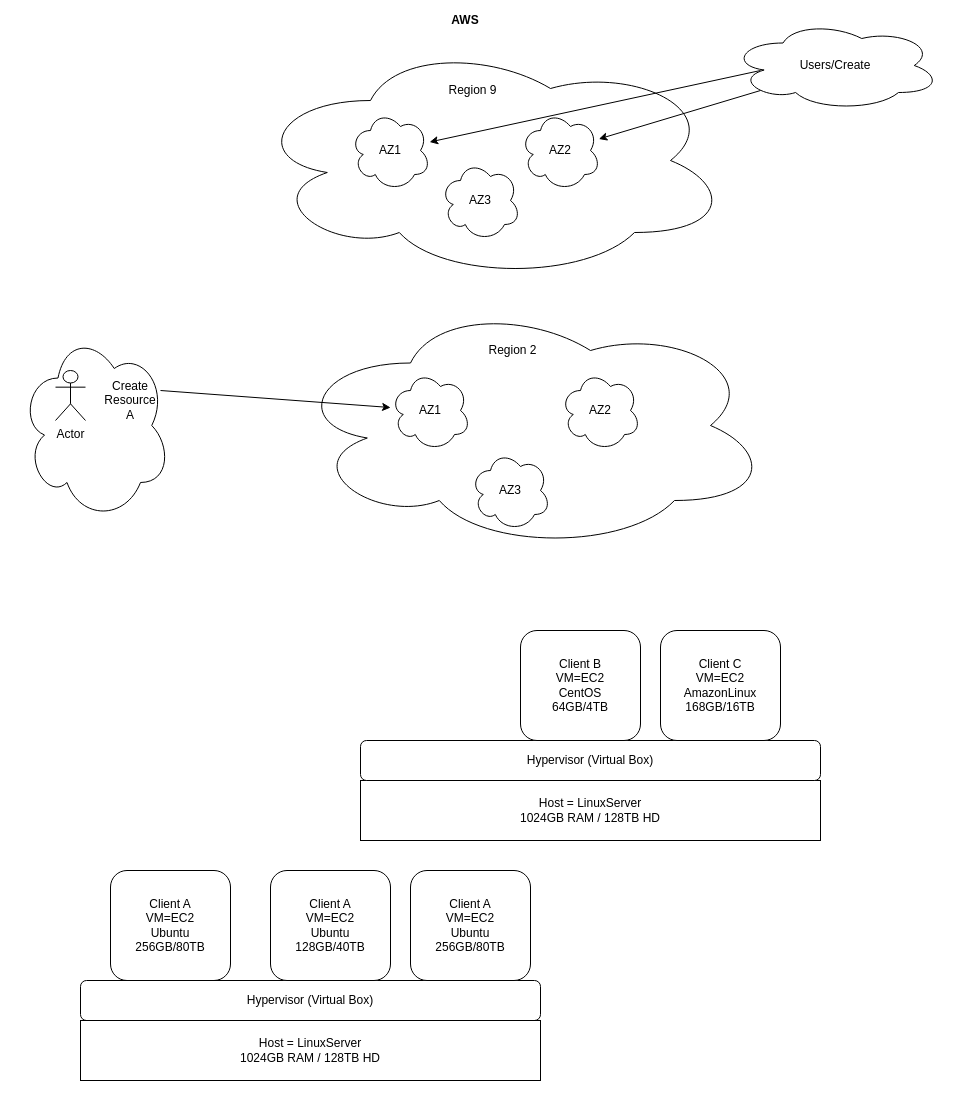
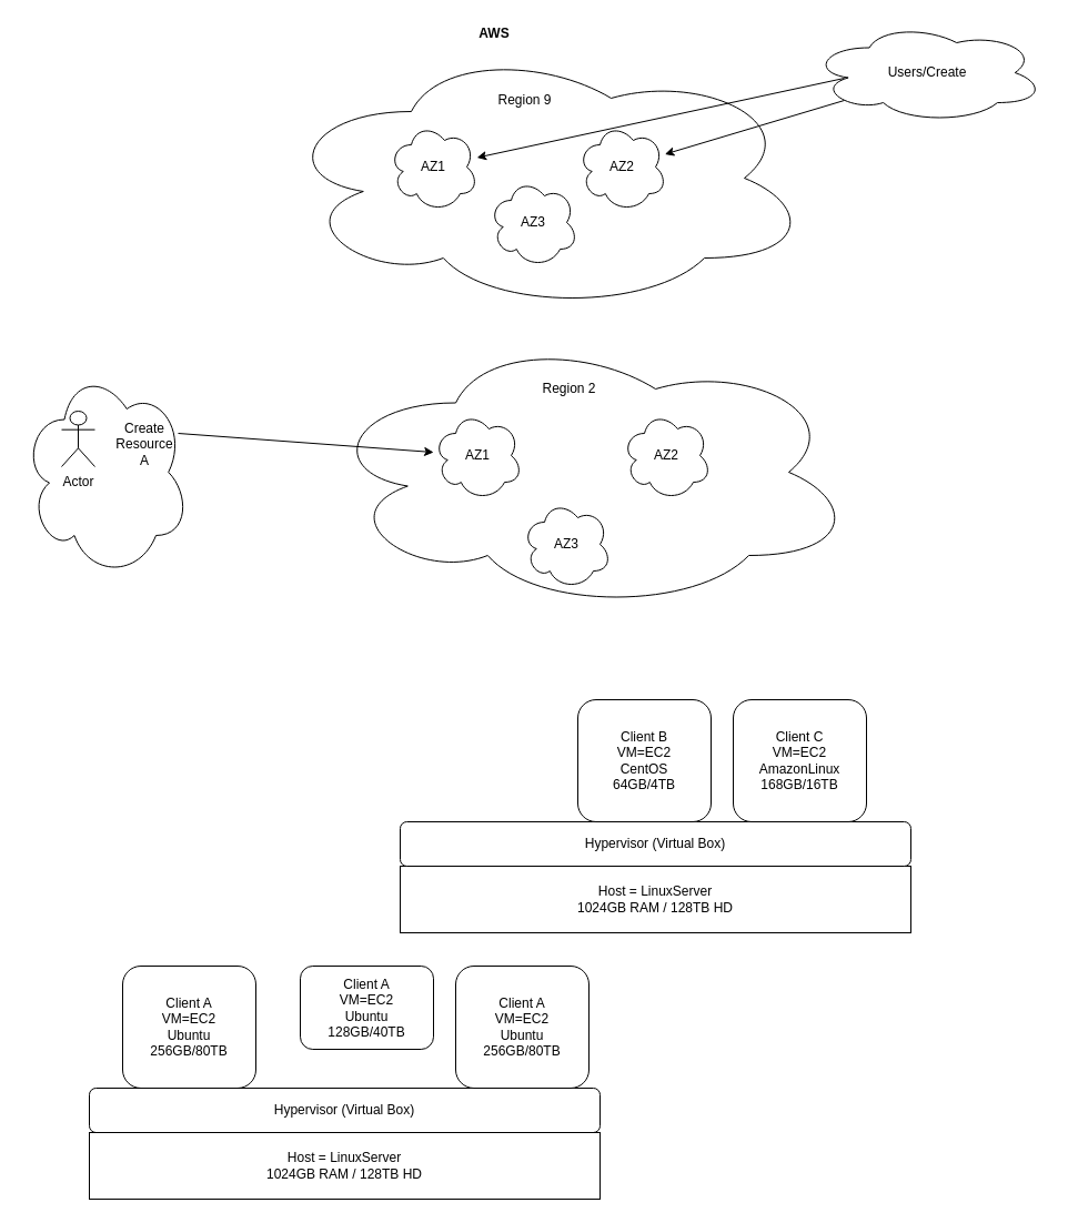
  <mxCell id="0" />
  <mxCell id="1" parent="0" />
- <mxCell id="2" value="&lt;b&gt;AWS&lt;/b&gt;" style="text;html=1;strokeColor=none;fillColor=none;align=center;verticalAlign=middle;whiteSpace=wrap;rounded=0;" vertex="1" parent="1"><mxGeometry x="380" y="10" width="170" height="20" as="geometry" /></mxCell>
+ <mxCell id="2" value="&lt;b&gt;AWS&lt;/b&gt;" style="text;html=1;strokeColor=none;fillColor=none;align=center;verticalAlign=middle;whiteSpace=wrap;rounded=0;" vertex="1" parent="1"><mxGeometry x="360" y="20" width="170" height="20" as="geometry" /></mxCell>
  <mxCell id="3" value="" style="ellipse;shape=cloud;whiteSpace=wrap;html=1;" vertex="1" parent="1"><mxGeometry x="250" y="40" width="480" height="240" as="geometry" /></mxCell>
  <mxCell id="4" value="Region 9" style="text;html=1;strokeColor=none;fillColor=none;align=center;verticalAlign=middle;whiteSpace=wrap;rounded=0;" vertex="1" parent="1"><mxGeometry x="435" y="80" width="75" height="20" as="geometry" /></mxCell>
  <mxCell id="5" value="AZ1" style="ellipse;shape=cloud;whiteSpace=wrap;html=1;" vertex="1" parent="1"><mxGeometry x="350" y="110" width="80" height="80" as="geometry" /></mxCell>
  <mxCell id="6" value="AZ2" style="ellipse;shape=cloud;whiteSpace=wrap;html=1;" vertex="1" parent="1"><mxGeometry x="520" y="110" width="80" height="80" as="geometry" /></mxCell>
  <mxCell id="7" value="AZ3" style="ellipse;shape=cloud;whiteSpace=wrap;html=1;" vertex="1" parent="1"><mxGeometry x="440" y="160" width="80" height="80" as="geometry" /></mxCell>
  <mxCell id="8" value="" style="ellipse;shape=cloud;whiteSpace=wrap;html=1;" vertex="1" parent="1"><mxGeometry x="290" y="300" width="480" height="250" as="geometry" /></mxCell>
  <mxCell id="9" value="AZ1" style="ellipse;shape=cloud;whiteSpace=wrap;html=1;" vertex="1" parent="1"><mxGeometry x="390" y="370" width="80" height="80" as="geometry" /></mxCell>
  <mxCell id="10" value="Region 2" style="text;html=1;strokeColor=none;fillColor=none;align=center;verticalAlign=middle;whiteSpace=wrap;rounded=0;" vertex="1" parent="1"><mxGeometry x="475" y="340" width="75" height="20" as="geometry" /></mxCell>
  <mxCell id="11" value="AZ2" style="ellipse;shape=cloud;whiteSpace=wrap;html=1;" vertex="1" parent="1"><mxGeometry x="560" y="370" width="80" height="80" as="geometry" /></mxCell>
  <mxCell id="12" value="AZ3" style="ellipse;shape=cloud;whiteSpace=wrap;html=1;" vertex="1" parent="1"><mxGeometry x="470" y="450" width="80" height="80" as="geometry" /></mxCell>
  <mxCell id="13" value="" style="ellipse;shape=cloud;whiteSpace=wrap;html=1;" vertex="1" parent="1"><mxGeometry x="20" y="330" width="150" height="190" as="geometry" /></mxCell>
  <mxCell id="14" value="Actor" style="shape=umlActor;verticalLabelPosition=bottom;verticalAlign=top;html=1;outlineConnect=0;" vertex="1" parent="1"><mxGeometry x="55" y="370" width="30" height="50" as="geometry" /></mxCell>
  <mxCell id="15" value="Create Resource A" style="text;html=1;strokeColor=none;fillColor=none;align=center;verticalAlign=middle;whiteSpace=wrap;rounded=0;" vertex="1" parent="1"><mxGeometry x="110" y="390" width="40" height="20" as="geometry" /></mxCell>
  <mxCell id="16" value="" style="endArrow=classic;html=1;" edge="1" parent="1" target="9"><mxGeometry width="50" height="50" relative="1" as="geometry"><mxPoint x="160" y="390" as="sourcePoint" /><mxPoint x="210" y="340" as="targetPoint" /></mxGeometry></mxCell>
  <mxCell id="17" value="Users/Create" style="ellipse;shape=cloud;whiteSpace=wrap;html=1;" vertex="1" parent="1"><mxGeometry x="730" y="20" width="210" height="90" as="geometry" /></mxCell>
  <mxCell id="18" value="" style="endArrow=classic;html=1;" edge="1" parent="1" target="6"><mxGeometry width="50" height="50" relative="1" as="geometry"><mxPoint x="760" y="90" as="sourcePoint" /><mxPoint x="810" y="40" as="targetPoint" /></mxGeometry></mxCell>
  <mxCell id="19" value="" style="endArrow=classic;html=1;" edge="1" parent="1" target="5"><mxGeometry width="50" height="50" relative="1" as="geometry"><mxPoint x="760" y="70" as="sourcePoint" /><mxPoint x="810" y="20" as="targetPoint" /></mxGeometry></mxCell>
  <mxCell id="20" value="Host = LinuxServer&lt;br&gt;1024GB RAM / 128TB HD" style="rounded=0;whiteSpace=wrap;html=1;" vertex="1" parent="1"><mxGeometry x="360" y="780" width="460" height="60" as="geometry" /></mxCell>
  <mxCell id="21" value="Client A&lt;br&gt;VM=EC2&lt;br&gt;Ubuntu&lt;br&gt;256GB/80TB" style="rounded=1;whiteSpace=wrap;html=1;" vertex="1" parent="1"><mxGeometry x="110" y="870" width="120" height="110" as="geometry" /></mxCell>
  <mxCell id="22" value="Hypervisor (Virtual Box)" style="rounded=1;whiteSpace=wrap;html=1;" vertex="1" parent="1"><mxGeometry x="360" y="740" width="460" height="40" as="geometry" /></mxCell>
  <mxCell id="23" value="Client B&lt;br&gt;VM=EC2&lt;br&gt;CentOS&lt;br&gt;64GB/4TB" style="rounded=1;whiteSpace=wrap;html=1;" vertex="1" parent="1"><mxGeometry x="520" y="630" width="120" height="110" as="geometry" /></mxCell>
  <mxCell id="24" value="Client C&lt;br&gt;VM=EC2&lt;br&gt;AmazonLinux&lt;br&gt;168GB/16TB" style="rounded=1;whiteSpace=wrap;html=1;" vertex="1" parent="1"><mxGeometry x="660" y="630" width="120" height="110" as="geometry" /></mxCell>
  <mxCell id="25" value="Hypervisor (Virtual Box)" style="rounded=1;whiteSpace=wrap;html=1;" vertex="1" parent="1"><mxGeometry x="80" y="980" width="460" height="40" as="geometry" /></mxCell>
  <mxCell id="26" value="Host = LinuxServer&lt;br&gt;1024GB RAM / 128TB HD" style="rounded=0;whiteSpace=wrap;html=1;" vertex="1" parent="1"><mxGeometry x="80" y="1020" width="460" height="60" as="geometry" /></mxCell>
- <mxCell id="27" value="Client A&lt;br&gt;VM=EC2&lt;br&gt;Ubuntu&lt;br&gt;128GB/40TB" style="rounded=1;whiteSpace=wrap;html=1;" vertex="1" parent="1"><mxGeometry x="270" y="870" width="120" height="110" as="geometry" /></mxCell>
+ <mxCell id="27" value="Client A&lt;br&gt;VM=EC2&lt;br&gt;Ubuntu&lt;br&gt;128GB/40TB" style="rounded=1;whiteSpace=wrap;html=1;" vertex="1" parent="1"><mxGeometry x="270" y="870" width="120" height="75" as="geometry" /></mxCell>
  <mxCell id="28" value="Client A&lt;br&gt;VM=EC2&lt;br&gt;Ubuntu&lt;br&gt;256GB/80TB" style="rounded=1;whiteSpace=wrap;html=1;" vertex="1" parent="1"><mxGeometry x="410" y="870" width="120" height="110" as="geometry" /></mxCell>
